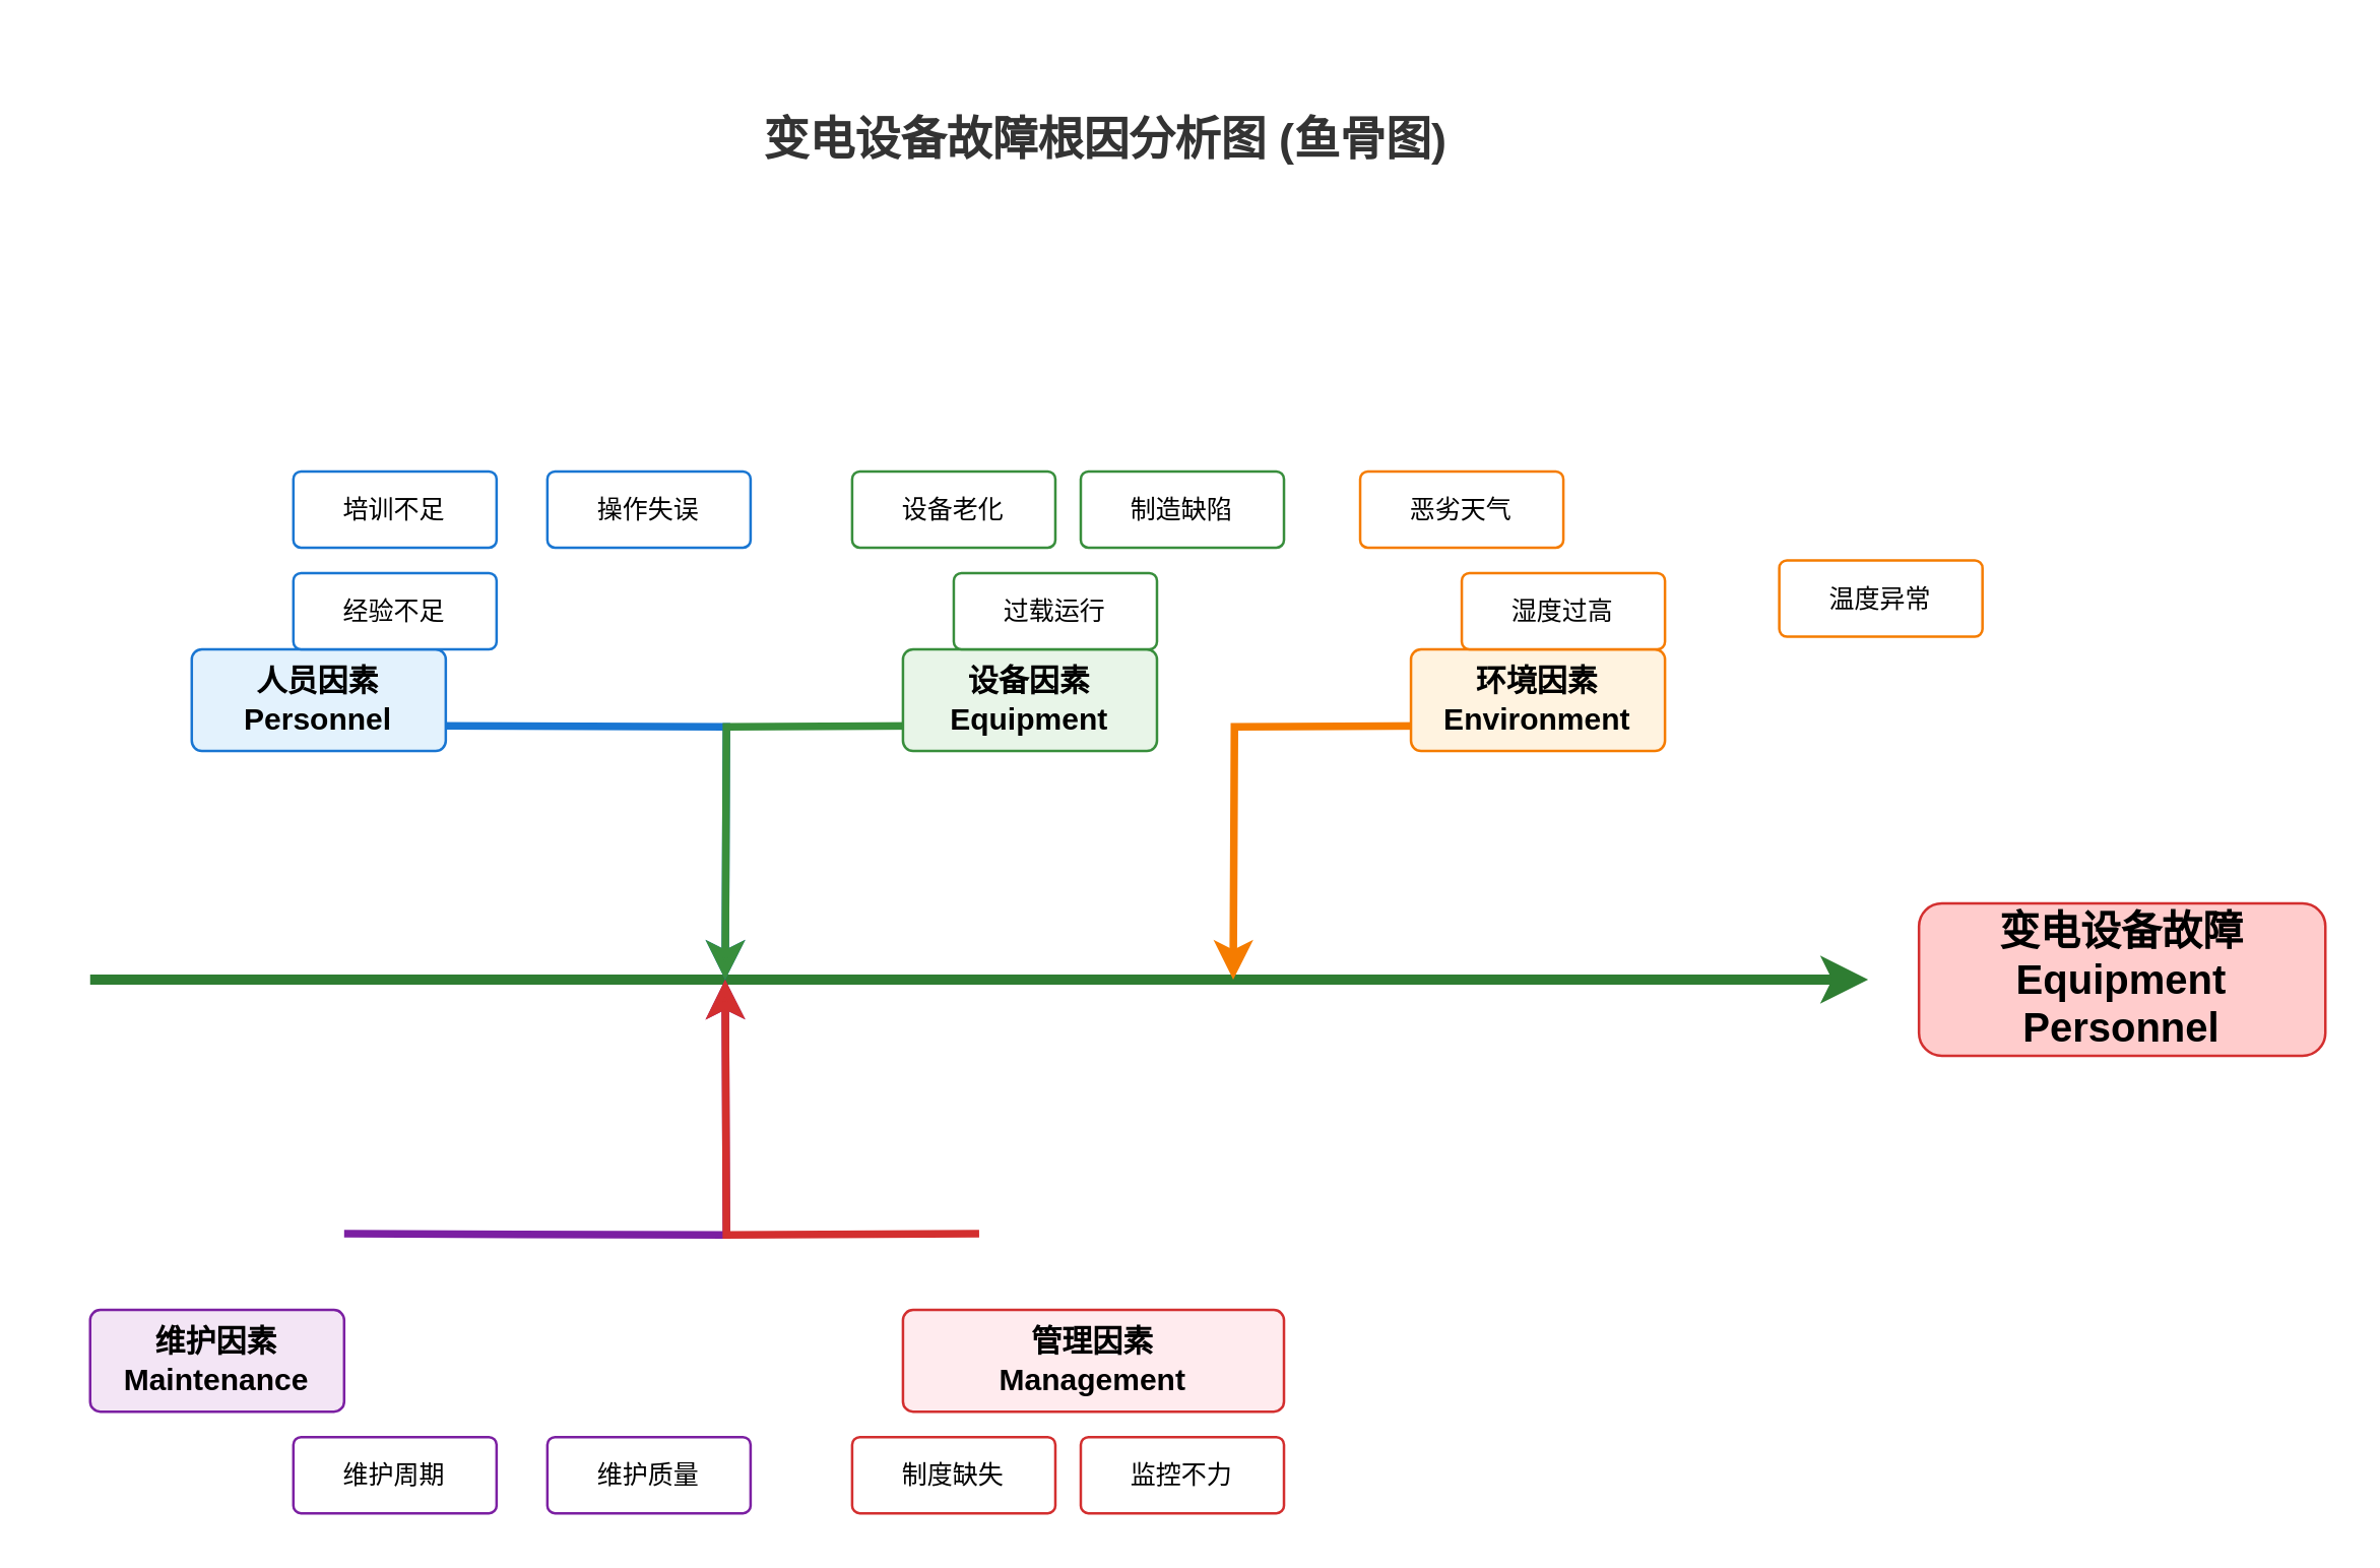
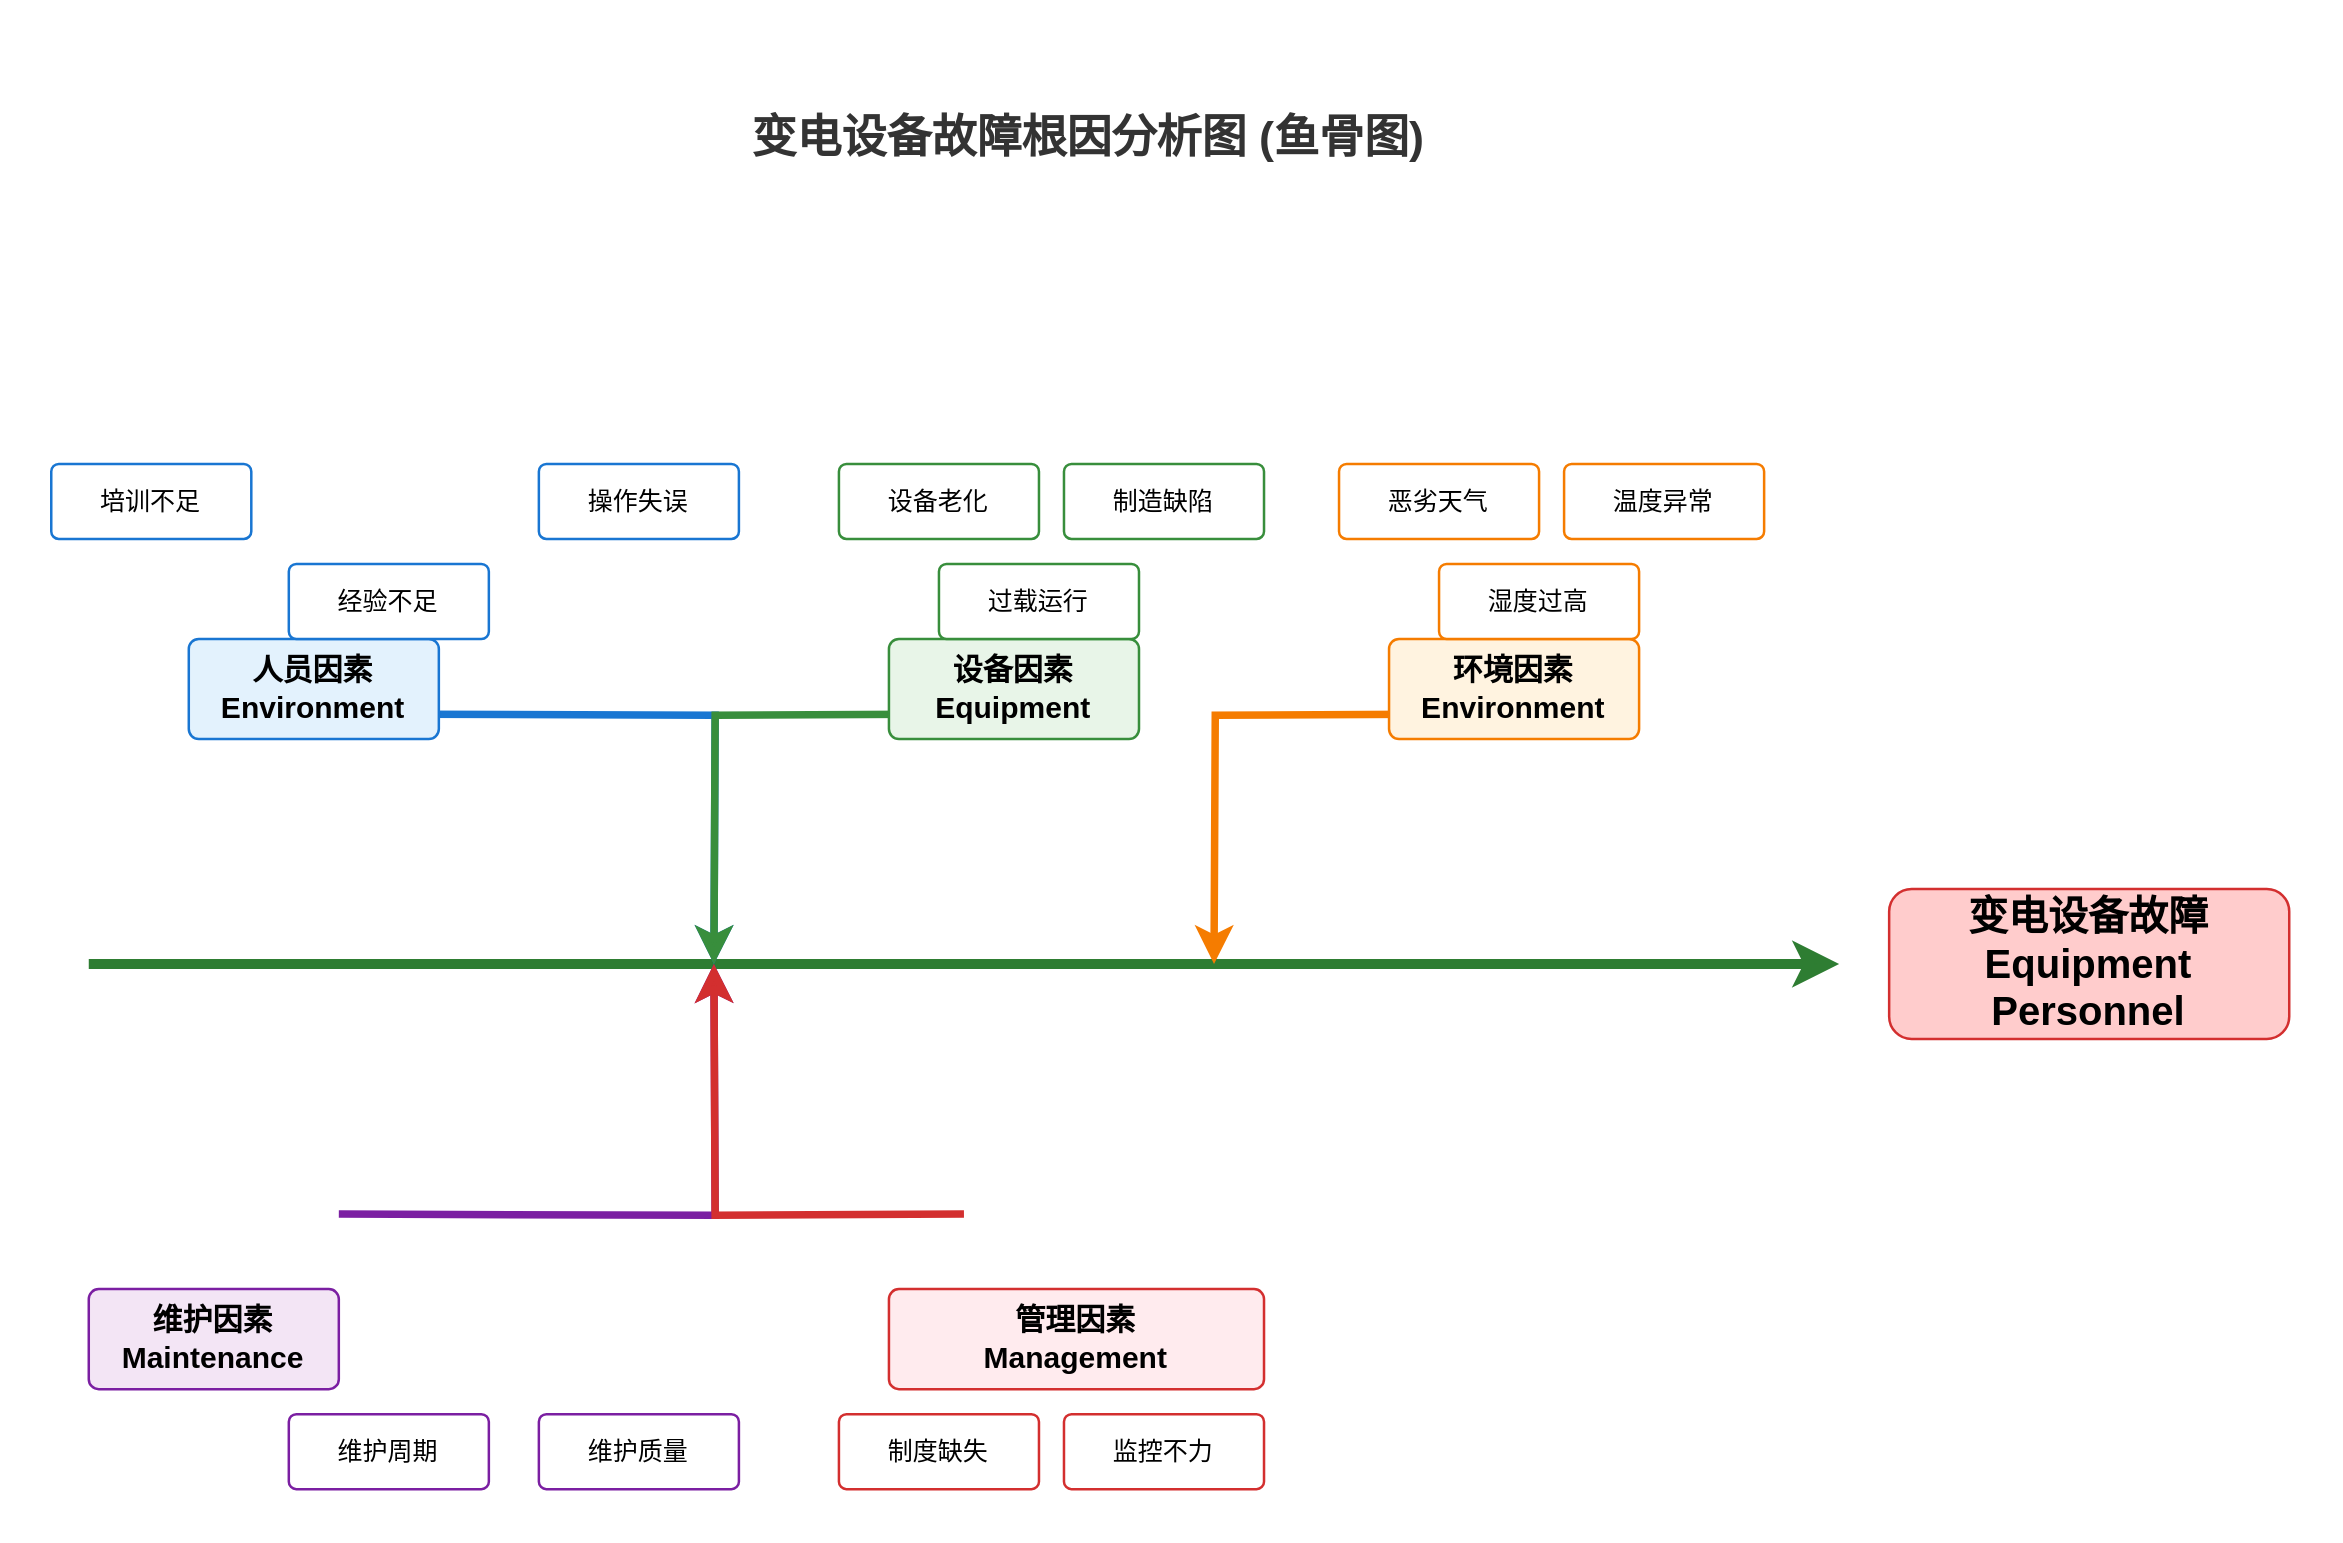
  <mxCell id="0" />
  <mxCell id="1" parent="0" />
  <mxCell id="2" value="" style="edgeStyle=orthogonalEdgeStyle;rounded=0;orthogonalLoop=1;jettySize=auto;html=1;strokeWidth=4;strokeColor=#2E7D32;" parent="1" edge="1"><mxGeometry relative="1" as="geometry"><mxPoint x="20" y="370" as="sourcePoint" /><mxPoint x="720" y="370" as="targetPoint" /></mxGeometry></mxCell>
  <mxCell id="3" value="变电设备故障&#10;Equipment Personnel" style="rounded=1;whiteSpace=wrap;html=1;fillColor=#ffcccc;strokeColor=#d32f2f;fontSize=16;fontStyle=1;arcSize=15;" parent="1" vertex="1"><mxGeometry x="740" y="340" width="160" height="60" as="geometry" /></mxCell>
  <mxCell id="4" value="" style="edgeStyle=orthogonalEdgeStyle;rounded=0;orthogonalLoop=1;jettySize=auto;html=1;strokeWidth=3;strokeColor=#1976D2;" parent="1" edge="1"><mxGeometry relative="1" as="geometry"><mxPoint x="120" y="270" as="sourcePoint" /><mxPoint x="270" y="370" as="targetPoint" /></mxGeometry></mxCell>
- <mxCell id="5" value="人员因素&#10;Personnel" style="rounded=1;whiteSpace=wrap;html=1;fillColor=#e3f2fd;strokeColor=#1976D2;fontSize=12;fontStyle=1;arcSize=10;" parent="1" vertex="1"><mxGeometry x="60" y="240" width="100" height="40" as="geometry" /></mxCell>
- <mxCell id="6" value="培训不足" style="rounded=1;whiteSpace=wrap;html=1;fillColor=#ffffff;strokeColor=#1976D2;fontSize=10;arcSize=10;" parent="1" vertex="1"><mxGeometry x="100" y="170" width="80" height="30" as="geometry" /></mxCell>
+ <mxCell id="5" value="人员因素&#10;Environment" style="rounded=1;whiteSpace=wrap;html=1;fillColor=#e3f2fd;strokeColor=#1976D2;fontSize=12;fontStyle=1;arcSize=10;" parent="1" vertex="1"><mxGeometry x="60" y="240" width="100" height="40" as="geometry" /></mxCell>
+ <mxCell id="6" value="培训不足" style="rounded=1;whiteSpace=wrap;html=1;fillColor=#ffffff;strokeColor=#1976D2;fontSize=10;arcSize=10;" parent="1" vertex="1"><mxGeometry x="5" y="170" width="80" height="30" as="geometry" /></mxCell>
  <mxCell id="7" value="经验不足" style="rounded=1;whiteSpace=wrap;html=1;fillColor=#ffffff;strokeColor=#1976D2;fontSize=10;arcSize=10;" parent="1" vertex="1"><mxGeometry x="100" y="210" width="80" height="30" as="geometry" /></mxCell>
  <mxCell id="8" value="操作失误" style="rounded=1;whiteSpace=wrap;html=1;fillColor=#ffffff;strokeColor=#1976D2;fontSize=10;arcSize=10;" parent="1" vertex="1"><mxGeometry x="200" y="170" width="80" height="30" as="geometry" /></mxCell>
  <mxCell id="9" value="" style="edgeStyle=orthogonalEdgeStyle;rounded=0;orthogonalLoop=1;jettySize=auto;html=1;strokeWidth=3;strokeColor=#388E3C;" parent="1" edge="1"><mxGeometry relative="1" as="geometry"><mxPoint x="370" y="270" as="sourcePoint" /><mxPoint x="270" y="370" as="targetPoint" /></mxGeometry></mxCell>
  <mxCell id="10" value="设备因素&#10;Equipment" style="rounded=1;whiteSpace=wrap;html=1;fillColor=#e8f5e8;strokeColor=#388E3C;fontSize=12;fontStyle=1;arcSize=10;" parent="1" vertex="1"><mxGeometry x="340" y="240" width="100" height="40" as="geometry" /></mxCell>
  <mxCell id="11" value="设备老化" style="rounded=1;whiteSpace=wrap;html=1;fillColor=#ffffff;strokeColor=#388E3C;fontSize=10;arcSize=10;" parent="1" vertex="1"><mxGeometry x="320" y="170" width="80" height="30" as="geometry" /></mxCell>
  <mxCell id="12" value="制造缺陷" style="rounded=1;whiteSpace=wrap;html=1;fillColor=#ffffff;strokeColor=#388E3C;fontSize=10;arcSize=10;" parent="1" vertex="1"><mxGeometry x="410" y="170" width="80" height="30" as="geometry" /></mxCell>
  <mxCell id="13" value="过载运行" style="rounded=1;whiteSpace=wrap;html=1;fillColor=#ffffff;strokeColor=#388E3C;fontSize=10;arcSize=10;" parent="1" vertex="1"><mxGeometry x="360" y="210" width="80" height="30" as="geometry" /></mxCell>
  <mxCell id="14" value="" style="edgeStyle=orthogonalEdgeStyle;rounded=0;orthogonalLoop=1;jettySize=auto;html=1;strokeWidth=3;strokeColor=#F57C00;" parent="1" edge="1"><mxGeometry relative="1" as="geometry"><mxPoint x="570" y="270" as="sourcePoint" /><mxPoint x="470" y="370" as="targetPoint" /></mxGeometry></mxCell>
  <mxCell id="15" value="环境因素&#10;Environment" style="rounded=1;whiteSpace=wrap;html=1;fillColor=#fff3e0;strokeColor=#F57C00;fontSize=12;fontStyle=1;arcSize=10;" parent="1" vertex="1"><mxGeometry x="540" y="240" width="100" height="40" as="geometry" /></mxCell>
  <mxCell id="16" value="恶劣天气" style="rounded=1;whiteSpace=wrap;html=1;fillColor=#ffffff;strokeColor=#F57C00;fontSize=10;arcSize=10;" parent="1" vertex="1"><mxGeometry x="520" y="170" width="80" height="30" as="geometry" /></mxCell>
- <mxCell id="17" value="温度异常" style="rounded=1;whiteSpace=wrap;html=1;fillColor=#ffffff;strokeColor=#F57C00;fontSize=10;arcSize=10;" parent="1" vertex="1"><mxGeometry x="685" y="205" width="80" height="30" as="geometry" /></mxCell>
+ <mxCell id="17" value="温度异常" style="rounded=1;whiteSpace=wrap;html=1;fillColor=#ffffff;strokeColor=#F57C00;fontSize=10;arcSize=10;" parent="1" vertex="1"><mxGeometry x="610" y="170" width="80" height="30" as="geometry" /></mxCell>
  <mxCell id="18" value="湿度过高" style="rounded=1;whiteSpace=wrap;html=1;fillColor=#ffffff;strokeColor=#F57C00;fontSize=10;arcSize=10;" parent="1" vertex="1"><mxGeometry x="560" y="210" width="80" height="30" as="geometry" /></mxCell>
  <mxCell id="19" value="" style="edgeStyle=orthogonalEdgeStyle;rounded=0;orthogonalLoop=1;jettySize=auto;html=1;strokeWidth=3;strokeColor=#7B1FA2;" parent="1" edge="1"><mxGeometry relative="1" as="geometry"><mxPoint x="120" y="470" as="sourcePoint" /><mxPoint x="270" y="370" as="targetPoint" /></mxGeometry></mxCell>
  <mxCell id="20" value="维护因素&#10;Maintenance" style="rounded=1;whiteSpace=wrap;html=1;fillColor=#f3e5f5;strokeColor=#7B1FA2;fontSize=12;fontStyle=1;arcSize=10;" parent="1" vertex="1"><mxGeometry x="20" y="500" width="100" height="40" as="geometry" /></mxCell>
  <mxCell id="21" value="维护周期" style="rounded=1;whiteSpace=wrap;html=1;fillColor=#ffffff;strokeColor=#7B1FA2;fontSize=10;arcSize=10;" parent="1" vertex="1"><mxGeometry x="100" y="550" width="80" height="30" as="geometry" /></mxCell>
  <mxCell id="22" value="维护质量" style="rounded=1;whiteSpace=wrap;html=1;fillColor=#ffffff;strokeColor=#7B1FA2;fontSize=10;arcSize=10;" parent="1" vertex="1"><mxGeometry x="200" y="550" width="80" height="30" as="geometry" /></mxCell>
  <mxCell id="23" value="" style="edgeStyle=orthogonalEdgeStyle;rounded=0;orthogonalLoop=1;jettySize=auto;html=1;strokeWidth=3;strokeColor=#D32F2F;" parent="1" edge="1"><mxGeometry relative="1" as="geometry"><mxPoint x="370" y="470" as="sourcePoint" /><mxPoint x="270" y="370" as="targetPoint" /></mxGeometry></mxCell>
  <mxCell id="24" value="管理因素&#10;Management" style="rounded=1;whiteSpace=wrap;html=1;fillColor=#ffebee;strokeColor=#D32F2F;fontSize=12;fontStyle=1;arcSize=10;" parent="1" vertex="1"><mxGeometry x="340" y="500" width="150" height="40" as="geometry" /></mxCell>
  <mxCell id="25" value="制度缺失" style="rounded=1;whiteSpace=wrap;html=1;fillColor=#ffffff;strokeColor=#D32F2F;fontSize=10;arcSize=10;" parent="1" vertex="1"><mxGeometry x="320" y="550" width="80" height="30" as="geometry" /></mxCell>
  <mxCell id="26" value="监控不力" style="rounded=1;whiteSpace=wrap;html=1;fillColor=#ffffff;strokeColor=#D32F2F;fontSize=10;arcSize=10;" parent="1" vertex="1"><mxGeometry x="410" y="550" width="80" height="30" as="geometry" /></mxCell>
  <mxCell id="27" value="变电设备故障根因分析图 (鱼骨图)" style="text;html=1;strokeColor=none;fillColor=none;align=center;verticalAlign=middle;whiteSpace=wrap;rounded=0;fontSize=18;fontStyle=1;fontColor=#333333;" parent="1" vertex="1"><mxGeometry x="220" y="20" width="400" height="40" as="geometry" /></mxCell>
  <mxCell id="28" value="" style="edgeStyle=orthogonalEdgeStyle;rounded=0;orthogonalLoop=1;jettySize=auto;html=1;strokeWidth=1;strokeColor=#1976D2;" parent="1" source="6" target="5" edge="1" />
  <mxCell id="29" value="" style="edgeStyle=orthogonalEdgeStyle;rounded=0;orthogonalLoop=1;jettySize=auto;html=1;strokeWidth=1;strokeColor=#1976D2;dashed=1;" parent="1" source="7" target="5" edge="1" />
  <mxCell id="30" value="" style="edgeStyle=orthogonalEdgeStyle;rounded=0;orthogonalLoop=1;jettySize=auto;html=1;strokeWidth=1;strokeColor=#1976D2;" parent="1" source="8" target="5" edge="1" />
  <mxCell id="31" value="" style="edgeStyle=orthogonalEdgeStyle;rounded=0;orthogonalLoop=1;jettySize=auto;html=1;strokeWidth=1;strokeColor=#388E3C;" parent="1" source="11" target="10" edge="1" />
  <mxCell id="32" value="" style="edgeStyle=orthogonalEdgeStyle;rounded=0;orthogonalLoop=1;jettySize=auto;html=1;strokeWidth=1;strokeColor=#388E3C;" parent="1" source="13" target="10" edge="1" />
  <mxCell id="33" value="" style="edgeStyle=orthogonalEdgeStyle;rounded=0;orthogonalLoop=1;jettySize=auto;html=1;strokeWidth=1;strokeColor=#F57C00;" parent="1" source="16" target="15" edge="1" />
  <mxCell id="34" value="" style="edgeStyle=orthogonalEdgeStyle;rounded=0;orthogonalLoop=1;jettySize=auto;html=1;strokeWidth=1;strokeColor=#F57C00;" parent="1" source="17" target="15" edge="1" />
  <mxCell id="35" value="" style="edgeStyle=orthogonalEdgeStyle;rounded=0;orthogonalLoop=1;jettySize=auto;html=1;strokeWidth=1;strokeColor=#F57C00;endArrow=open;" parent="1" source="18" target="15" edge="1" />
  <mxCell id="36" value="" style="edgeStyle=orthogonalEdgeStyle;rounded=0;orthogonalLoop=1;jettySize=auto;html=1;strokeWidth=1;strokeColor=#7B1FA2;" parent="1" source="21" target="20" edge="1" />
  <mxCell id="37" value="" style="edgeStyle=orthogonalEdgeStyle;rounded=0;orthogonalLoop=1;jettySize=auto;html=1;strokeWidth=1;strokeColor=#7B1FA2;" parent="1" source="22" target="20" edge="1" />
  <mxCell id="38" value="" style="edgeStyle=orthogonalEdgeStyle;rounded=0;orthogonalLoop=1;jettySize=auto;html=1;strokeWidth=1;strokeColor=#D32F2F;" parent="1" source="25" target="24" edge="1" />
  <mxCell id="39" value="" style="edgeStyle=orthogonalEdgeStyle;rounded=0;orthogonalLoop=1;jettySize=auto;html=1;strokeWidth=1;strokeColor=#D32F2F;" parent="1" source="26" target="24" edge="1" />
